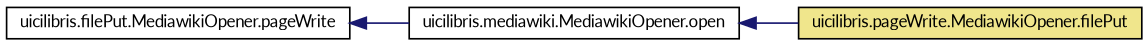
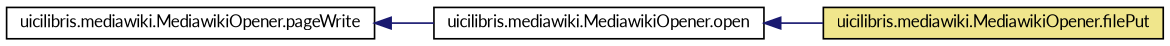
  digraph {
    fontname=Lato
    rankdir=LR
    node [color=black fillcolor=white fontname=Lato fontsize=10 shape=record style=filled]
    edge [color=midnightblue dir=back fontname=Lato fontsize=10 labelfontname=FreeSans labelfontsize=10 style=solid]
    n1 [fontcolor=black height=0.2 label="uicilibris.mediawiki.MediawikiOpener.open" width=0.4]
-   n2 [fillcolor=khaki height=0.2 label="uicilibris.pageWrite.MediawikiOpener.filePut" width=0.4]
-   n3 [height=0.2 label="uicilibris.filePut.MediawikiOpener.pageWrite" width=0.4]
+   n2 [fillcolor=khaki height=0.2 label="uicilibris.mediawiki.MediawikiOpener.filePut" width=0.4]
+   n3 [height=0.2 label="uicilibris.mediawiki.MediawikiOpener.pageWrite" width=0.4]
    n1 -> n2
    n3 -> n1
  }
